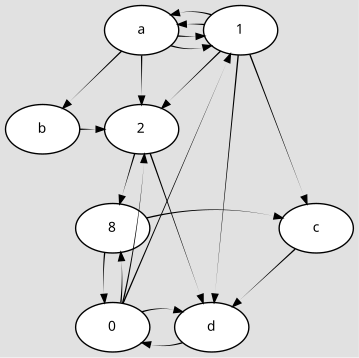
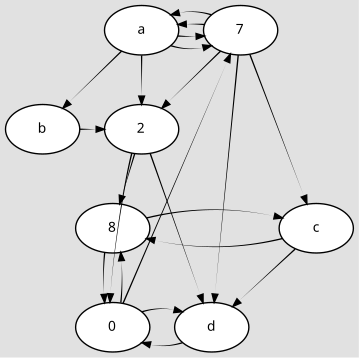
  digraph {
    bgcolor="#e1e1e1"
    compound=true
    splines=false
    node [fillcolor=white fontname=Sawasdee fontsize=10 style=filled]
    edge [arrowsize=0.6 color=black minlen=1.3 penwidth=1 style=tapered]
    a
-   1
+   1 [label=7]
    b
    2
    c
    n6 [label=8]
    d
    n8 [label=0]
    subgraph sub_1 {
      dir=none
      rank=same
      a
      1
    }
    subgraph sub_2 {
      dir=none
      rank=same
      b
      2
    }
    subgraph sub_3 {
      dir=none
      rank=same
      c
      n6
    }
    subgraph sub_4 {
      dir=none
      rank=same
      d
      n8
    }
    subgraph cluster_5 {
      bgcolor="#f1f1f1"
      label=Human
      subgraph cluster_6 {
        bgcolor="#f1f1f1"
        label=Observe
      }
      subgraph cluster_7 {
        bgcolor="#f1f1f1"
        label=Orient
      }
      subgraph cluster_8 {
        bgcolor="#f1f1f1"
        label=Decide
      }
      subgraph cluster_9 {
        bgcolor="#f1f1f1"
        label=Act
      }
    }
    subgraph cluster_10 {
      bgcolor="#f1f1f1"
      label=Machine
      subgraph cluster_11 {
        bgcolor="#f1f1f1"
        label=Observe
      }
      subgraph cluster_12 {
        bgcolor="#f1f1f1"
        label=Orient
      }
      subgraph cluster_13 {
        bgcolor="#f1f1f1"
        label=Decide
      }
      subgraph cluster_14 {
        bgcolor="#f1f1f1"
        label=Act
      }
    }
    a -> 1
    a -> 1
    a -> b
    a -> 2
    1 -> a
    1 -> a
    1 -> 2
    1 -> c
    1 -> d
    b -> 2
    2 -> n6
    2 -> d
+   c -> n6
    c -> d
    n6 -> c
    n6 -> n8
    d -> n8
    n8 -> 1
-   n8 -> 2
+   2 -> n8
    n8 -> n6
    n8 -> d
  }
